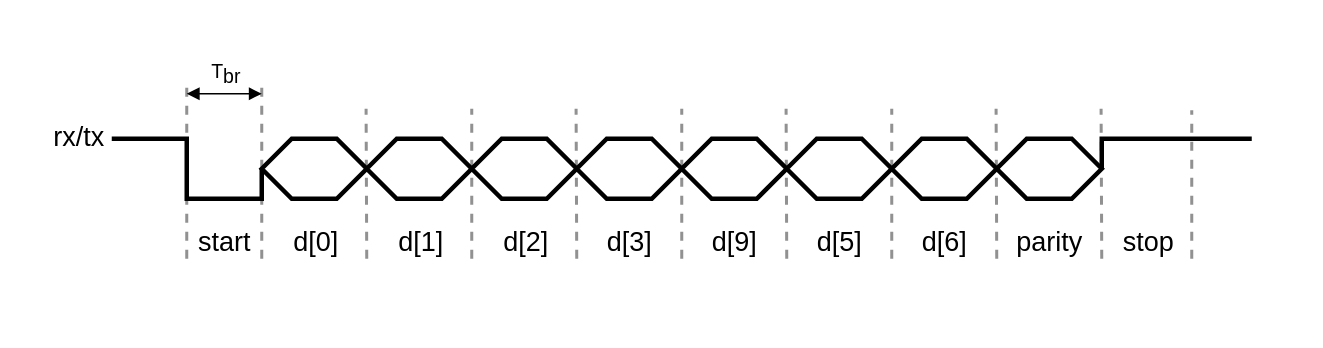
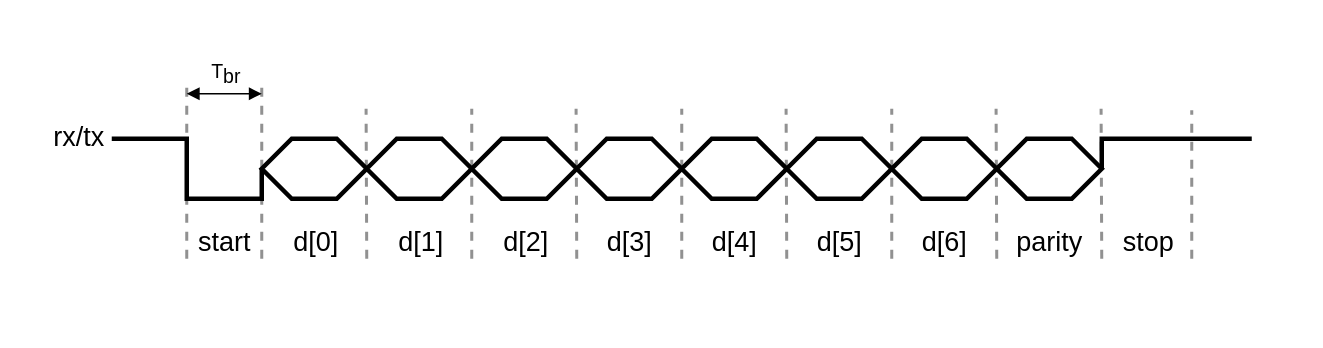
  <mxCell id="0" />
  <mxCell id="1" parent="0" />
  <mxCell id="2" value="" style="rounded=0;whiteSpace=wrap;html=1;strokeColor=none;" vertex="1" parent="1"><mxGeometry x="20" y="20" width="840" height="190" as="geometry" /></mxCell>
  <mxCell id="3" value="" style="endArrow=none;dashed=1;html=1;strokeWidth=2;rounded=0;strokeColor=#919191;" edge="1" parent="1"><mxGeometry width="50" height="50" relative="1" as="geometry"><mxPoint x="124" y="172" as="sourcePoint" /><mxPoint x="124" y="52" as="targetPoint" /></mxGeometry></mxCell>
  <mxCell id="4" value="" style="endArrow=none;dashed=1;html=1;strokeWidth=2;rounded=0;strokeColor=#919191;" edge="1" parent="1"><mxGeometry width="50" height="50" relative="1" as="geometry"><mxPoint x="174" y="172" as="sourcePoint" /><mxPoint x="174" y="52" as="targetPoint" /></mxGeometry></mxCell>
  <mxCell id="5" value="" style="endArrow=none;dashed=1;html=1;strokeWidth=2;rounded=0;strokeColor=#919191;" edge="1" parent="1"><mxGeometry width="50" height="50" relative="1" as="geometry"><mxPoint x="244" y="172" as="sourcePoint" /><mxPoint x="243.56" y="72" as="targetPoint" /></mxGeometry></mxCell>
  <mxCell id="6" value="" style="endArrow=none;dashed=1;html=1;strokeWidth=2;rounded=0;strokeColor=#919191;" edge="1" parent="1"><mxGeometry width="50" height="50" relative="1" as="geometry"><mxPoint x="314" y="172" as="sourcePoint" /><mxPoint x="314" y="72" as="targetPoint" /></mxGeometry></mxCell>
  <mxCell id="7" value="" style="endArrow=none;dashed=1;html=1;strokeWidth=2;rounded=0;strokeColor=#919191;" edge="1" parent="1"><mxGeometry width="50" height="50" relative="1" as="geometry"><mxPoint x="384" y="172" as="sourcePoint" /><mxPoint x="383.56" y="72" as="targetPoint" /></mxGeometry></mxCell>
  <mxCell id="8" value="" style="endArrow=none;dashed=1;html=1;strokeWidth=2;rounded=0;strokeColor=#919191;" edge="1" parent="1"><mxGeometry width="50" height="50" relative="1" as="geometry"><mxPoint x="454" y="172" as="sourcePoint" /><mxPoint x="454" y="72" as="targetPoint" /></mxGeometry></mxCell>
  <mxCell id="9" value="" style="endArrow=none;dashed=1;html=1;strokeWidth=2;rounded=0;strokeColor=#919191;" edge="1" parent="1"><mxGeometry width="50" height="50" relative="1" as="geometry"><mxPoint x="524" y="172" as="sourcePoint" /><mxPoint x="523.56" y="72" as="targetPoint" /></mxGeometry></mxCell>
  <mxCell id="10" value="" style="endArrow=none;dashed=1;html=1;strokeWidth=2;rounded=0;strokeColor=#919191;" edge="1" parent="1"><mxGeometry width="50" height="50" relative="1" as="geometry"><mxPoint x="594" y="172" as="sourcePoint" /><mxPoint x="594" y="72" as="targetPoint" /></mxGeometry></mxCell>
  <mxCell id="11" value="" style="endArrow=none;dashed=1;html=1;strokeWidth=2;rounded=0;strokeColor=#919191;" edge="1" parent="1"><mxGeometry width="50" height="50" relative="1" as="geometry"><mxPoint x="664" y="172" as="sourcePoint" /><mxPoint x="663.56" y="72" as="targetPoint" /></mxGeometry></mxCell>
  <mxCell id="12" value="" style="shape=hexagon;perimeter=hexagonPerimeter2;whiteSpace=wrap;html=1;fixedSize=1;strokeWidth=3;" vertex="1" parent="1"><mxGeometry x="174" y="92" width="70" height="40" as="geometry" /></mxCell>
  <mxCell id="13" value="" style="shape=hexagon;perimeter=hexagonPerimeter2;whiteSpace=wrap;html=1;fixedSize=1;strokeWidth=3;" vertex="1" parent="1"><mxGeometry x="244" y="92" width="70" height="40" as="geometry" /></mxCell>
  <mxCell id="14" value="" style="shape=hexagon;perimeter=hexagonPerimeter2;whiteSpace=wrap;html=1;fixedSize=1;strokeWidth=3;" vertex="1" parent="1"><mxGeometry x="314" y="92" width="70" height="40" as="geometry" /></mxCell>
  <mxCell id="15" value="" style="shape=hexagon;perimeter=hexagonPerimeter2;whiteSpace=wrap;html=1;fixedSize=1;strokeWidth=3;" vertex="1" parent="1"><mxGeometry x="384" y="92" width="70" height="40" as="geometry" /></mxCell>
  <mxCell id="16" value="" style="shape=hexagon;perimeter=hexagonPerimeter2;whiteSpace=wrap;html=1;fixedSize=1;strokeWidth=3;" vertex="1" parent="1"><mxGeometry x="454" y="92" width="70" height="40" as="geometry" /></mxCell>
  <mxCell id="17" value="" style="shape=hexagon;perimeter=hexagonPerimeter2;whiteSpace=wrap;html=1;fixedSize=1;strokeWidth=3;" vertex="1" parent="1"><mxGeometry x="524" y="92" width="70" height="40" as="geometry" /></mxCell>
  <mxCell id="18" value="" style="shape=hexagon;perimeter=hexagonPerimeter2;whiteSpace=wrap;html=1;fixedSize=1;strokeWidth=3;" vertex="1" parent="1"><mxGeometry x="594" y="92" width="70" height="40" as="geometry" /></mxCell>
  <mxCell id="19" value="" style="endArrow=none;html=1;rounded=0;edgeStyle=orthogonalEdgeStyle;entryX=0;entryY=0.5;entryDx=0;entryDy=0;strokeWidth=3;" edge="1" parent="1" target="12"><mxGeometry width="50" height="50" relative="1" as="geometry"><mxPoint x="74" y="92" as="sourcePoint" /><mxPoint x="174" y="132" as="targetPoint" /><Array as="points"><mxPoint x="124" y="92" /><mxPoint x="124" y="132" /><mxPoint x="174" y="132" /></Array></mxGeometry></mxCell>
  <mxCell id="20" value="rx/tx" style="edgeLabel;html=1;align=center;verticalAlign=middle;resizable=0;points=[];fontSize=18;" vertex="1" connectable="0" parent="19"><mxGeometry x="-0.748" y="-1" relative="1" as="geometry"><mxPoint x="-43" y="-3" as="offset" /></mxGeometry></mxCell>
  <mxCell id="21" value="start" style="edgeLabel;html=1;align=center;verticalAlign=middle;resizable=0;points=[];fontSize=18;" vertex="1" connectable="0" parent="1"><mxGeometry x="148" y="160" as="geometry" /></mxCell>
  <mxCell id="22" value="d[0]" style="edgeLabel;html=1;align=center;verticalAlign=middle;resizable=0;points=[];fontSize=18;" vertex="1" connectable="0" parent="1"><mxGeometry x="213" y="163" as="geometry"><mxPoint x="-4" y="-3" as="offset" /></mxGeometry></mxCell>
  <mxCell id="23" value="d[1]" style="edgeLabel;html=1;align=center;verticalAlign=middle;resizable=0;points=[];fontSize=18;" vertex="1" connectable="0" parent="1"><mxGeometry x="283" y="163" as="geometry"><mxPoint x="-4" y="-3" as="offset" /></mxGeometry></mxCell>
  <mxCell id="24" value="d[2]" style="edgeLabel;html=1;align=center;verticalAlign=middle;resizable=0;points=[];fontSize=18;" vertex="1" connectable="0" parent="1"><mxGeometry x="353" y="163" as="geometry"><mxPoint x="-4" y="-3" as="offset" /></mxGeometry></mxCell>
  <mxCell id="25" value="d[3]" style="edgeLabel;html=1;align=center;verticalAlign=middle;resizable=0;points=[];fontSize=18;" vertex="1" connectable="0" parent="1"><mxGeometry x="422" y="163" as="geometry"><mxPoint x="-4" y="-3" as="offset" /></mxGeometry></mxCell>
- <mxCell id="26" value="d[9]" style="edgeLabel;html=1;align=center;verticalAlign=middle;resizable=0;points=[];fontSize=18;" vertex="1" connectable="0" parent="1"><mxGeometry x="492" y="163" as="geometry"><mxPoint x="-4" y="-3" as="offset" /></mxGeometry></mxCell>
+ <mxCell id="26" value="d[4]" style="edgeLabel;html=1;align=center;verticalAlign=middle;resizable=0;points=[];fontSize=18;" vertex="1" connectable="0" parent="1"><mxGeometry x="492" y="163" as="geometry"><mxPoint x="-4" y="-3" as="offset" /></mxGeometry></mxCell>
  <mxCell id="27" value="d[5]" style="edgeLabel;html=1;align=center;verticalAlign=middle;resizable=0;points=[];fontSize=18;" vertex="1" connectable="0" parent="1"><mxGeometry x="562" y="163" as="geometry"><mxPoint x="-4" y="-3" as="offset" /></mxGeometry></mxCell>
  <mxCell id="28" value="d[6]" style="edgeLabel;html=1;align=center;verticalAlign=middle;resizable=0;points=[];fontSize=18;" vertex="1" connectable="0" parent="1"><mxGeometry x="632" y="163" as="geometry"><mxPoint x="-4" y="-3" as="offset" /></mxGeometry></mxCell>
  <mxCell id="29" value="" style="endArrow=block;startArrow=block;html=1;rounded=0;startFill=1;endFill=1;" edge="1" parent="1"><mxGeometry width="50" height="50" relative="1" as="geometry"><mxPoint x="124" y="62" as="sourcePoint" /><mxPoint x="174" y="62" as="targetPoint" /></mxGeometry></mxCell>
  <mxCell id="30" value="T&lt;sub style=&quot;font-size: 13px;&quot;&gt;br&lt;/sub&gt;" style="edgeLabel;html=1;align=center;verticalAlign=middle;resizable=0;points=[];fontSize=13;" vertex="1" connectable="0" parent="29"><mxGeometry x="-0.019" y="-1" relative="1" as="geometry"><mxPoint y="-15" as="offset" /></mxGeometry></mxCell>
  <mxCell id="31" value="" style="endArrow=none;dashed=1;html=1;strokeWidth=2;rounded=0;strokeColor=#919191;" edge="1" parent="1"><mxGeometry width="50" height="50" relative="1" as="geometry"><mxPoint x="734" y="172" as="sourcePoint" /><mxPoint x="733.56" y="72" as="targetPoint" /></mxGeometry></mxCell>
  <mxCell id="32" value="" style="endArrow=none;dashed=1;html=1;strokeWidth=2;rounded=0;strokeColor=#919191;" edge="1" parent="1"><mxGeometry width="50" height="50" relative="1" as="geometry"><mxPoint x="794" y="172" as="sourcePoint" /><mxPoint x="794" y="73" as="targetPoint" /></mxGeometry></mxCell>
  <mxCell id="33" value="" style="shape=hexagon;perimeter=hexagonPerimeter2;whiteSpace=wrap;html=1;fixedSize=1;strokeWidth=3;" vertex="1" parent="1"><mxGeometry x="664" y="92" width="70" height="40" as="geometry" /></mxCell>
  <mxCell id="34" value="" style="endArrow=none;html=1;rounded=0;edgeStyle=orthogonalEdgeStyle;entryX=0;entryY=0.5;entryDx=0;entryDy=0;strokeWidth=3;" edge="1" parent="1"><mxGeometry width="50" height="50" relative="1" as="geometry"><mxPoint x="834" y="92" as="sourcePoint" /><mxPoint x="734" y="112" as="targetPoint" /><Array as="points"><mxPoint x="734" y="92" /></Array></mxGeometry></mxCell>
  <mxCell id="35" value="parity" style="edgeLabel;html=1;align=center;verticalAlign=middle;resizable=0;points=[];fontSize=18;" vertex="1" connectable="0" parent="1"><mxGeometry x="702" y="163" as="geometry"><mxPoint x="-4" y="-3" as="offset" /></mxGeometry></mxCell>
  <mxCell id="36" value="stop" style="edgeLabel;html=1;align=center;verticalAlign=middle;resizable=0;points=[];fontSize=18;" vertex="1" connectable="0" parent="1"><mxGeometry x="768" y="163" as="geometry"><mxPoint x="-4" y="-3" as="offset" /></mxGeometry></mxCell>
